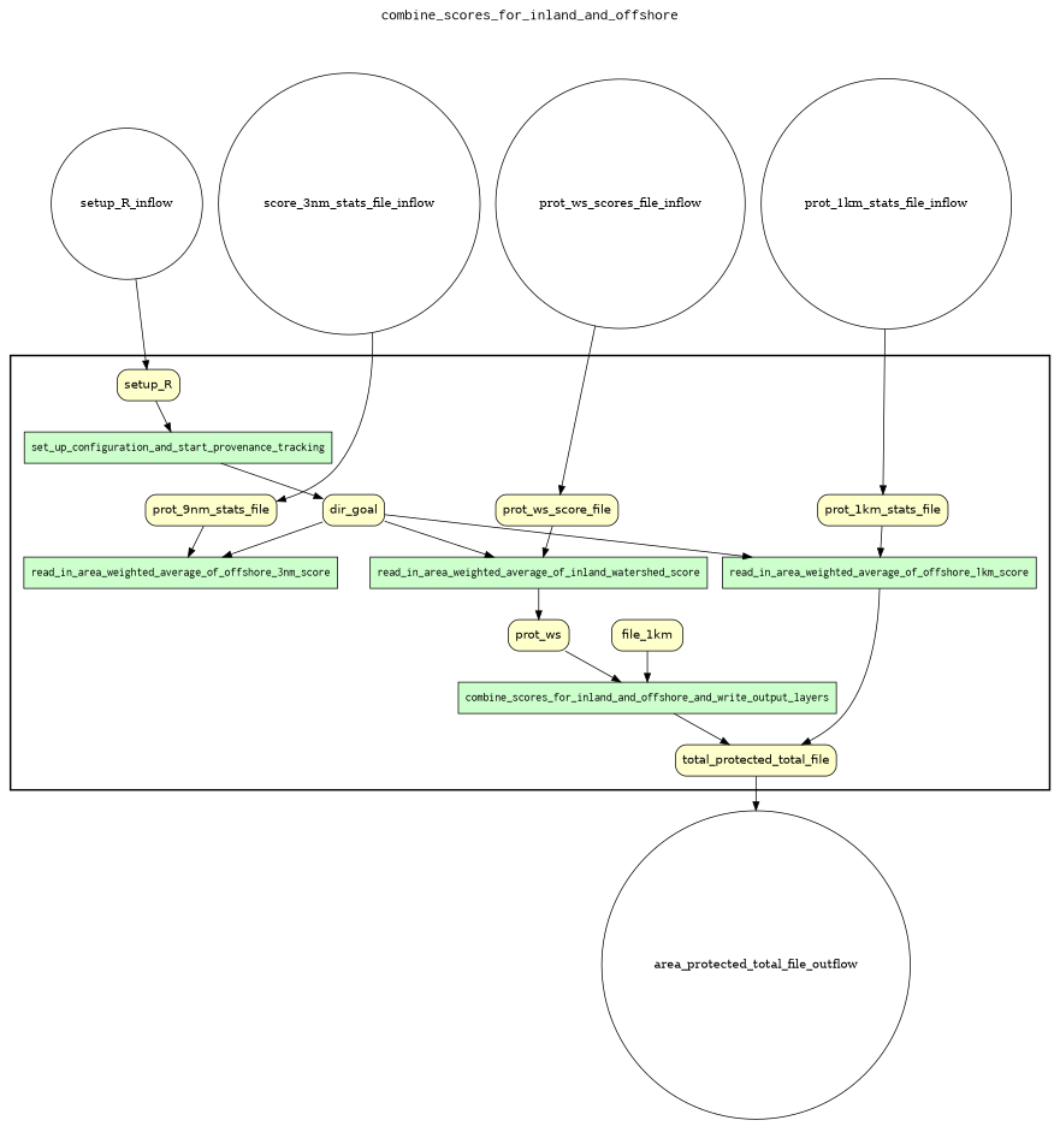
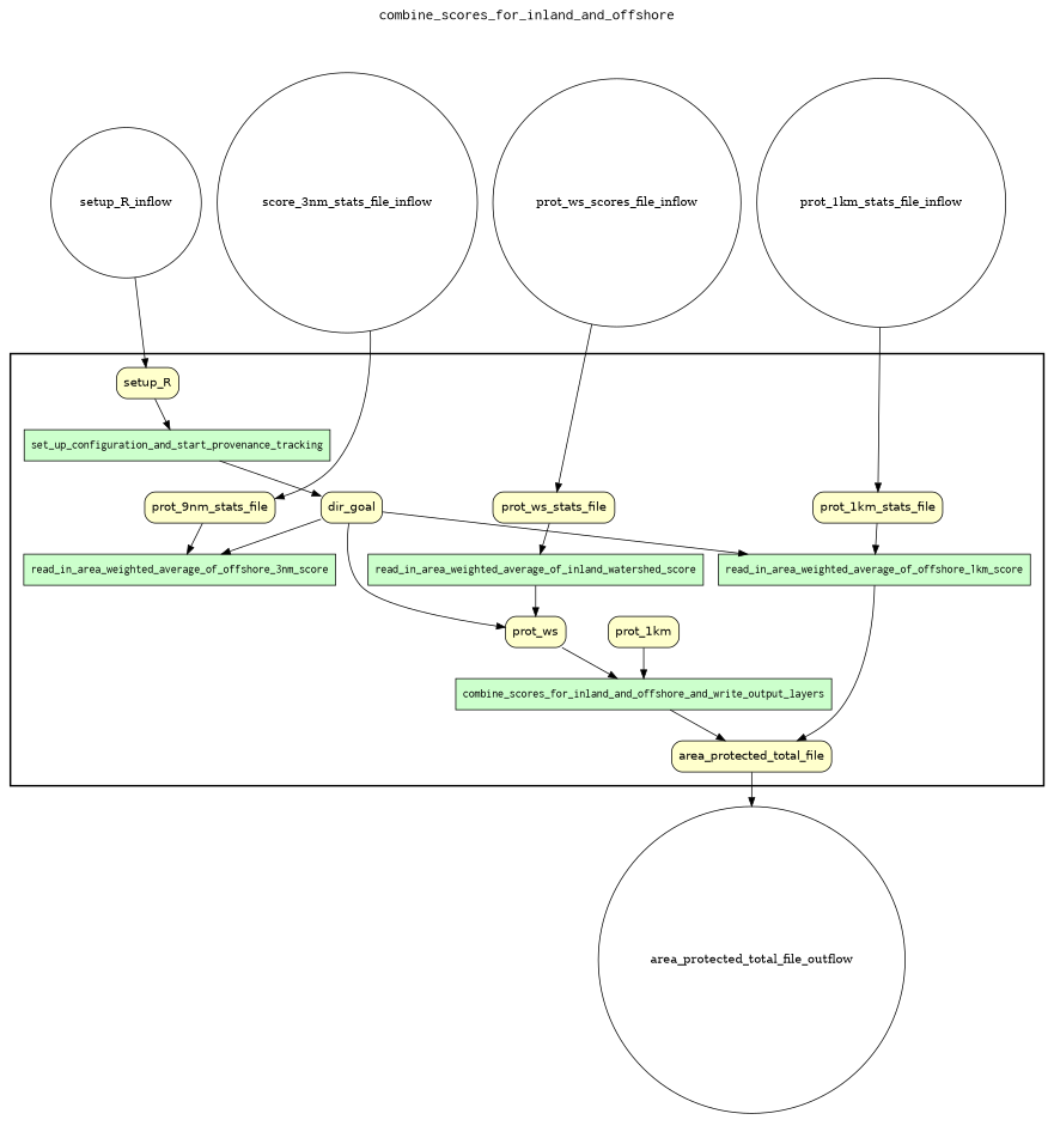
  digraph {
    fontname=Courier
    fontsize=18
    label=combine_scores_for_inland_and_offshore
    labelloc=t
    rankdir=TB
    node [fillcolor="#FFFFCC" fontname=Helvetica peripheries=1 shape=box style="rounded,filled"]
    read_in_area_weighted_average_of_inland_watershed_score [fillcolor="#CCFFCC" fontname=Courier style=filled]
    read_in_area_weighted_average_of_offshore_1km_score [fillcolor="#CCFFCC" fontname=Courier style=filled]
    read_in_area_weighted_average_of_offshore_3nm_score [fillcolor="#CCFFCC" fontname=Courier style=filled]
    set_up_configuration_and_start_provenance_tracking [fillcolor="#CCFFCC" fontname=Courier style=filled]
    combine_scores_for_inland_and_offshore_and_write_output_layers [fillcolor="#CCFFCC" fontname=Courier style=filled]
    setup_R
    dir_goal
    n8 [label=prot_9nm_stats_file]
    prot_1km_stats_file
-   prot_1km [label=file_1km]
-   prot_ws_stats_file [label=prot_ws_score_file]
+   prot_1km
+   prot_ws_stats_file
    prot_ws
-   area_protected_total_file [label=total_protected_total_file]
+   area_protected_total_file
    setup_R_inflow [fillcolor="#FFFFFF" shape=circle width=0.2 fontname="" style=""]
    n15 [fillcolor="#FFFFFF" label=score_3nm_stats_file_inflow shape=circle width=0.2 fontname="" style=""]
    prot_1km_stats_file_inflow [fillcolor="#FFFFFF" shape=circle width=0.2 fontname="" style=""]
    n17 [fillcolor="#FFFFFF" label=prot_ws_scores_file_inflow shape=circle width=0.2 fontname="" style=""]
    area_protected_total_file_outflow [fillcolor="#FFFFFF" shape=circle width=0.2 fontname="" style=""]
    subgraph cluster_1 {
      color=black
      label=""
      penwidth=2
      subgraph cluster_2 {
        color=white
        label=""
        penwidth=2
        read_in_area_weighted_average_of_inland_watershed_score
        read_in_area_weighted_average_of_offshore_1km_score
        read_in_area_weighted_average_of_offshore_3nm_score
        set_up_configuration_and_start_provenance_tracking
        combine_scores_for_inland_and_offshore_and_write_output_layers
        setup_R
        dir_goal
        n8
        prot_1km_stats_file
        prot_1km
        prot_ws_stats_file
        prot_ws
        area_protected_total_file
      }
    }
    subgraph cluster_3 {
      color=white
      label=""
      penwidth=2
      subgraph cluster_4 {
        color=white
        label=""
        penwidth=2
        setup_R_inflow
        n15
        prot_1km_stats_file_inflow
        n17
      }
    }
    subgraph cluster_5 {
      color=white
      label=""
      penwidth=2
      subgraph cluster_6 {
        color=white
        label=""
        penwidth=2
        area_protected_total_file_outflow
      }
    }
    read_in_area_weighted_average_of_inland_watershed_score -> prot_ws
    read_in_area_weighted_average_of_offshore_1km_score -> area_protected_total_file
    set_up_configuration_and_start_provenance_tracking -> dir_goal
    combine_scores_for_inland_and_offshore_and_write_output_layers -> area_protected_total_file
    setup_R -> set_up_configuration_and_start_provenance_tracking
-   dir_goal -> read_in_area_weighted_average_of_inland_watershed_score
+   dir_goal -> prot_ws
    dir_goal -> read_in_area_weighted_average_of_offshore_1km_score
    dir_goal -> read_in_area_weighted_average_of_offshore_3nm_score
    n8 -> read_in_area_weighted_average_of_offshore_3nm_score
    prot_1km_stats_file -> read_in_area_weighted_average_of_offshore_1km_score
    prot_1km -> combine_scores_for_inland_and_offshore_and_write_output_layers
    prot_ws_stats_file -> read_in_area_weighted_average_of_inland_watershed_score
    prot_ws -> combine_scores_for_inland_and_offshore_and_write_output_layers
    area_protected_total_file -> area_protected_total_file_outflow
    setup_R_inflow -> setup_R
    n15 -> n8
    prot_1km_stats_file_inflow -> prot_1km_stats_file
    n17 -> prot_ws_stats_file
  }
